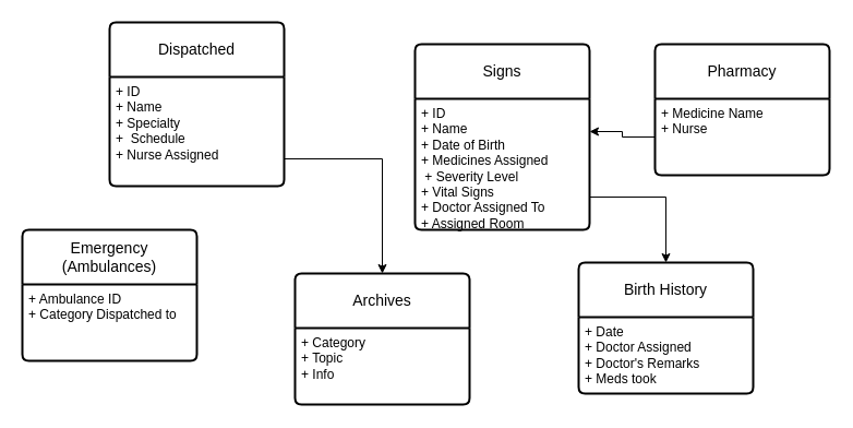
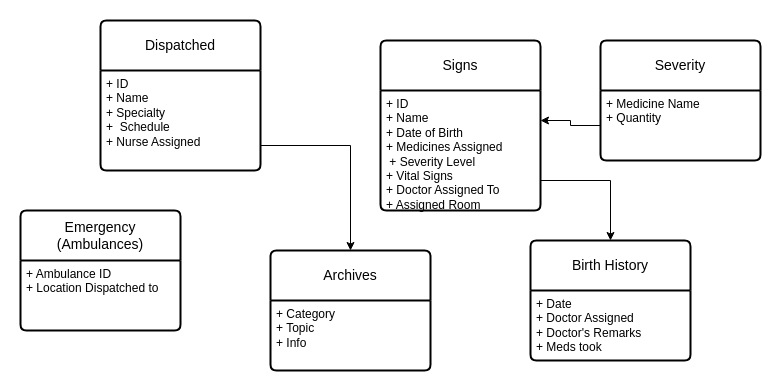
  <mxCell id="0" />
  <mxCell id="1" parent="0" />
- <mxCell id="2" value="Pharmacy" style="swimlane;childLayout=stackLayout;horizontal=1;startSize=50;horizontalStack=0;rounded=1;fontSize=14;fontStyle=0;strokeWidth=2;resizeParent=0;resizeLast=1;shadow=0;dashed=0;align=center;arcSize=4;whiteSpace=wrap;html=1;" vertex="1" parent="1"><mxGeometry x="600" y="40" width="160" height="120" as="geometry" /></mxCell>
- <mxCell id="3" value="+ Medicine Name&lt;br&gt;+ Nurse" style="align=left;strokeColor=none;fillColor=none;spacingLeft=4;fontSize=12;verticalAlign=top;resizable=0;rotatable=0;part=1;html=1;" vertex="1" parent="2"><mxGeometry y="50" width="160" height="70" as="geometry" /></mxCell>
+ <mxCell id="2" value="Severity" style="swimlane;childLayout=stackLayout;horizontal=1;startSize=50;horizontalStack=0;rounded=1;fontSize=14;fontStyle=0;strokeWidth=2;resizeParent=0;resizeLast=1;shadow=0;dashed=0;align=center;arcSize=4;whiteSpace=wrap;html=1;" vertex="1" parent="1"><mxGeometry x="600" y="40" width="160" height="120" as="geometry" /></mxCell>
+ <mxCell id="3" value="+ Medicine Name&lt;br&gt;+ Quantity" style="align=left;strokeColor=none;fillColor=none;spacingLeft=4;fontSize=12;verticalAlign=top;resizable=0;rotatable=0;part=1;html=1;" vertex="1" parent="2"><mxGeometry y="50" width="160" height="70" as="geometry" /></mxCell>
  <mxCell id="4" value="Archives" style="swimlane;childLayout=stackLayout;horizontal=1;startSize=50;horizontalStack=0;rounded=1;fontSize=14;fontStyle=0;strokeWidth=2;resizeParent=0;resizeLast=1;shadow=0;dashed=0;align=center;arcSize=4;whiteSpace=wrap;html=1;" vertex="1" parent="1"><mxGeometry x="270" y="250" width="160" height="120" as="geometry" /></mxCell>
  <mxCell id="5" value="+ Category&lt;br&gt;+ Topic&lt;br&gt;+ Info" style="align=left;strokeColor=none;fillColor=none;spacingLeft=4;fontSize=12;verticalAlign=top;resizable=0;rotatable=0;part=1;html=1;" vertex="1" parent="4"><mxGeometry y="50" width="160" height="70" as="geometry" /></mxCell>
  <mxCell id="6" value="Dispatched" style="swimlane;childLayout=stackLayout;horizontal=1;startSize=50;horizontalStack=0;rounded=1;fontSize=14;fontStyle=0;strokeWidth=2;resizeParent=0;resizeLast=1;shadow=0;dashed=0;align=center;arcSize=4;whiteSpace=wrap;html=1;" vertex="1" parent="1"><mxGeometry x="100" y="20" width="160" height="150" as="geometry"><mxRectangle x="290" y="30" width="90" height="50" as="alternateBounds" /></mxGeometry></mxCell>
  <mxCell id="7" value="+ ID&lt;br&gt;+ Name&lt;br&gt;+ Specialty&lt;br&gt;+&amp;nbsp; Schedule&lt;br&gt;+ Nurse Assigned&amp;nbsp;" style="align=left;strokeColor=none;fillColor=none;spacingLeft=4;fontSize=12;verticalAlign=top;resizable=0;rotatable=0;part=1;html=1;" vertex="1" parent="6"><mxGeometry y="50" width="160" height="100" as="geometry" /></mxCell>
  <mxCell id="8" style="edgeStyle=orthogonalEdgeStyle;rounded=0;orthogonalLoop=1;jettySize=auto;html=1;exitX=1;exitY=0.75;exitDx=0;exitDy=0;" edge="1" parent="1" source="7" target="4"><mxGeometry relative="1" as="geometry" /></mxCell>
  <mxCell id="9" value="Signs" style="swimlane;childLayout=stackLayout;horizontal=1;startSize=50;horizontalStack=0;rounded=1;fontSize=14;fontStyle=0;strokeWidth=2;resizeParent=0;resizeLast=1;shadow=0;dashed=0;align=center;arcSize=4;whiteSpace=wrap;html=1;" vertex="1" parent="1"><mxGeometry x="380" y="40" width="160" height="170" as="geometry" /></mxCell>
  <mxCell id="10" value="+ ID&lt;br&gt;+ Name&lt;br&gt;+ Date of Birth&lt;br&gt;+ Medicines Assigned&lt;br&gt;&amp;nbsp;+ Severity Level&lt;br&gt;+ Vital Signs&lt;div&gt;+ Doctor Assigned To&lt;br&gt;+ Assigned Room&lt;/div&gt;" style="align=left;strokeColor=none;fillColor=none;spacingLeft=4;fontSize=12;verticalAlign=top;resizable=0;rotatable=0;part=1;html=1;" vertex="1" parent="9"><mxGeometry y="50" width="160" height="120" as="geometry" /></mxCell>
  <mxCell id="11" value="Birth History" style="swimlane;childLayout=stackLayout;horizontal=1;startSize=50;horizontalStack=0;rounded=1;fontSize=14;fontStyle=0;strokeWidth=2;resizeParent=0;resizeLast=1;shadow=0;dashed=0;align=center;arcSize=4;whiteSpace=wrap;html=1;" vertex="1" parent="1"><mxGeometry x="530" y="240" width="160" height="120" as="geometry" /></mxCell>
  <mxCell id="12" value="+ Date&lt;br&gt;+ Doctor Assigned&lt;br&gt;+ Doctor's Remarks&lt;br&gt;+ Meds took" style="align=left;strokeColor=none;fillColor=none;spacingLeft=4;fontSize=12;verticalAlign=top;resizable=0;rotatable=0;part=1;html=1;" vertex="1" parent="11"><mxGeometry y="50" width="160" height="70" as="geometry" /></mxCell>
  <mxCell id="13" style="edgeStyle=orthogonalEdgeStyle;rounded=0;orthogonalLoop=1;jettySize=auto;html=1;exitX=1;exitY=0.75;exitDx=0;exitDy=0;" edge="1" parent="1" source="10" target="11"><mxGeometry relative="1" as="geometry" /></mxCell>
  <mxCell id="14" style="edgeStyle=orthogonalEdgeStyle;rounded=0;orthogonalLoop=1;jettySize=auto;html=1;exitX=0;exitY=0.5;exitDx=0;exitDy=0;entryX=1;entryY=0.25;entryDx=0;entryDy=0;" edge="1" parent="1" source="3" target="10"><mxGeometry relative="1" as="geometry" /></mxCell>
  <mxCell id="15" value="Emergency (Ambulances)" style="swimlane;childLayout=stackLayout;horizontal=1;startSize=50;horizontalStack=0;rounded=1;fontSize=14;fontStyle=0;strokeWidth=2;resizeParent=0;resizeLast=1;shadow=0;dashed=0;align=center;arcSize=4;whiteSpace=wrap;html=1;" vertex="1" parent="1"><mxGeometry x="20" y="210" width="160" height="120" as="geometry" /></mxCell>
- <mxCell id="16" value="+ Ambulance ID&lt;br&gt;+ Category Dispatched to" style="align=left;strokeColor=none;fillColor=none;spacingLeft=4;fontSize=12;verticalAlign=top;resizable=0;rotatable=0;part=1;html=1;" vertex="1" parent="15"><mxGeometry y="50" width="160" height="70" as="geometry" /></mxCell>
+ <mxCell id="16" value="+ Ambulance ID&lt;br&gt;+ Location Dispatched to" style="align=left;strokeColor=none;fillColor=none;spacingLeft=4;fontSize=12;verticalAlign=top;resizable=0;rotatable=0;part=1;html=1;" vertex="1" parent="15"><mxGeometry y="50" width="160" height="70" as="geometry" /></mxCell>
